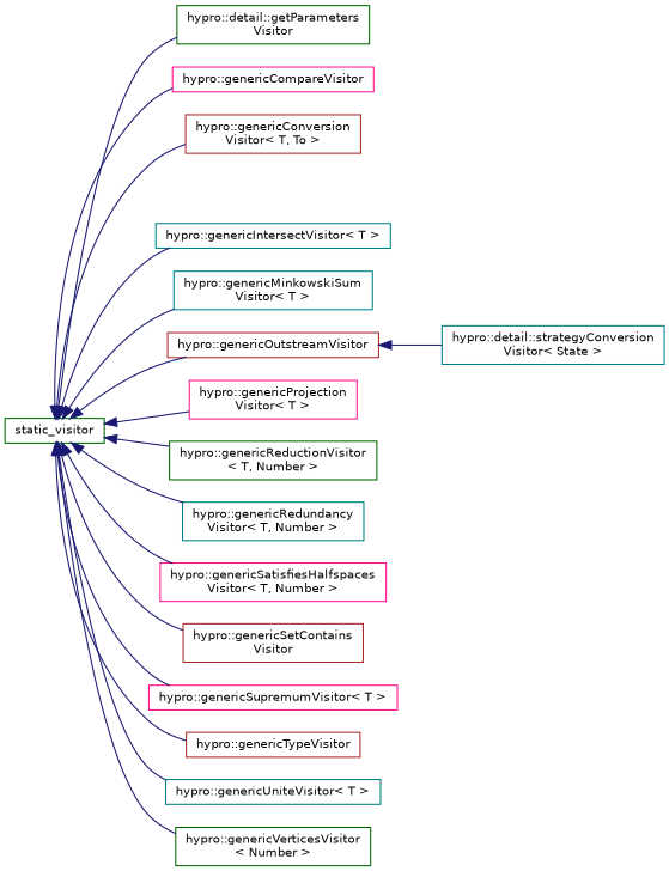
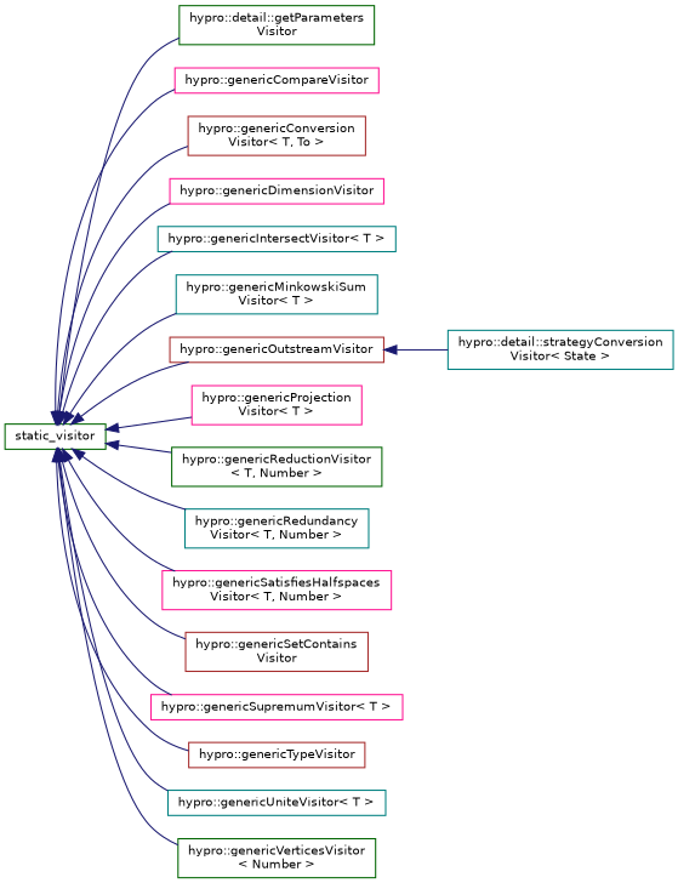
  digraph {
    rankdir=LR
    node [color=deeppink fillcolor=white fontname=Helvetica fontsize=10 shape=record style=filled]
    edge [color=midnightblue dir=back fontname=Helvetica fontsize=10 labelfontname=Helvetica labelfontsize=10 style=solid]
    n1 [color=darkgreen height=0.2 label=static_visitor width=0.4]
    n2 [color=darkgreen height=0.2 label="hypro::detail::getParameters\lVisitor" width=0.4]
    n3 [height=0.2 label="hypro::genericCompareVisitor" width=0.4]
    n4 [color=brown height=0.2 label="hypro::genericConversion\lVisitor\< T, To \>" width=0.4]
+   n5 [height=0.2 label="hypro::genericDimensionVisitor" width=0.4]
    n6 [color=teal height=0.2 label="hypro::genericIntersectVisitor\< T \>" width=0.4]
    n7 [color=teal height=0.2 label="hypro::genericMinkowskiSum\lVisitor\< T \>" width=0.4]
    n8 [color=brown height=0.2 label="hypro::genericOutstreamVisitor" width=0.4]
    n9 [height=0.2 label="hypro::genericProjection\lVisitor\< T \>" width=0.4]
    n10 [color=darkgreen height=0.2 label="hypro::genericReductionVisitor\l\< T, Number \>" width=0.4]
    n11 [color=teal height=0.2 label="hypro::genericRedundancy\lVisitor\< T, Number \>" width=0.4]
    n12 [height=0.2 label="hypro::genericSatisfiesHalfspaces\lVisitor\< T, Number \>" width=0.4]
    n13 [color=brown height=0.2 label="hypro::genericSetContains\lVisitor" width=0.4]
    n14 [height=0.2 label="hypro::genericSupremumVisitor\< T \>" width=0.4]
    n15 [color=brown height=0.2 label="hypro::genericTypeVisitor" width=0.4]
    n16 [color=teal height=0.2 label="hypro::genericUniteVisitor\< T \>" width=0.4]
    n17 [color=darkgreen height=0.2 label="hypro::genericVerticesVisitor\l\< Number \>" width=0.4]
    n18 [color=teal height=0.2 label="hypro::detail::strategyConversion\lVisitor\< State \>" width=0.4]
    n1 -> n2
    n1 -> n3
    n1 -> n4
+   n1 -> n5
    n1 -> n6
    n1 -> n7
    n1 -> n8
    n1 -> n9
    n1 -> n10
    n1 -> n11
    n1 -> n12
    n1 -> n13
    n1 -> n14
    n1 -> n15
    n1 -> n16
    n1 -> n17
    n8 -> n18
  }
